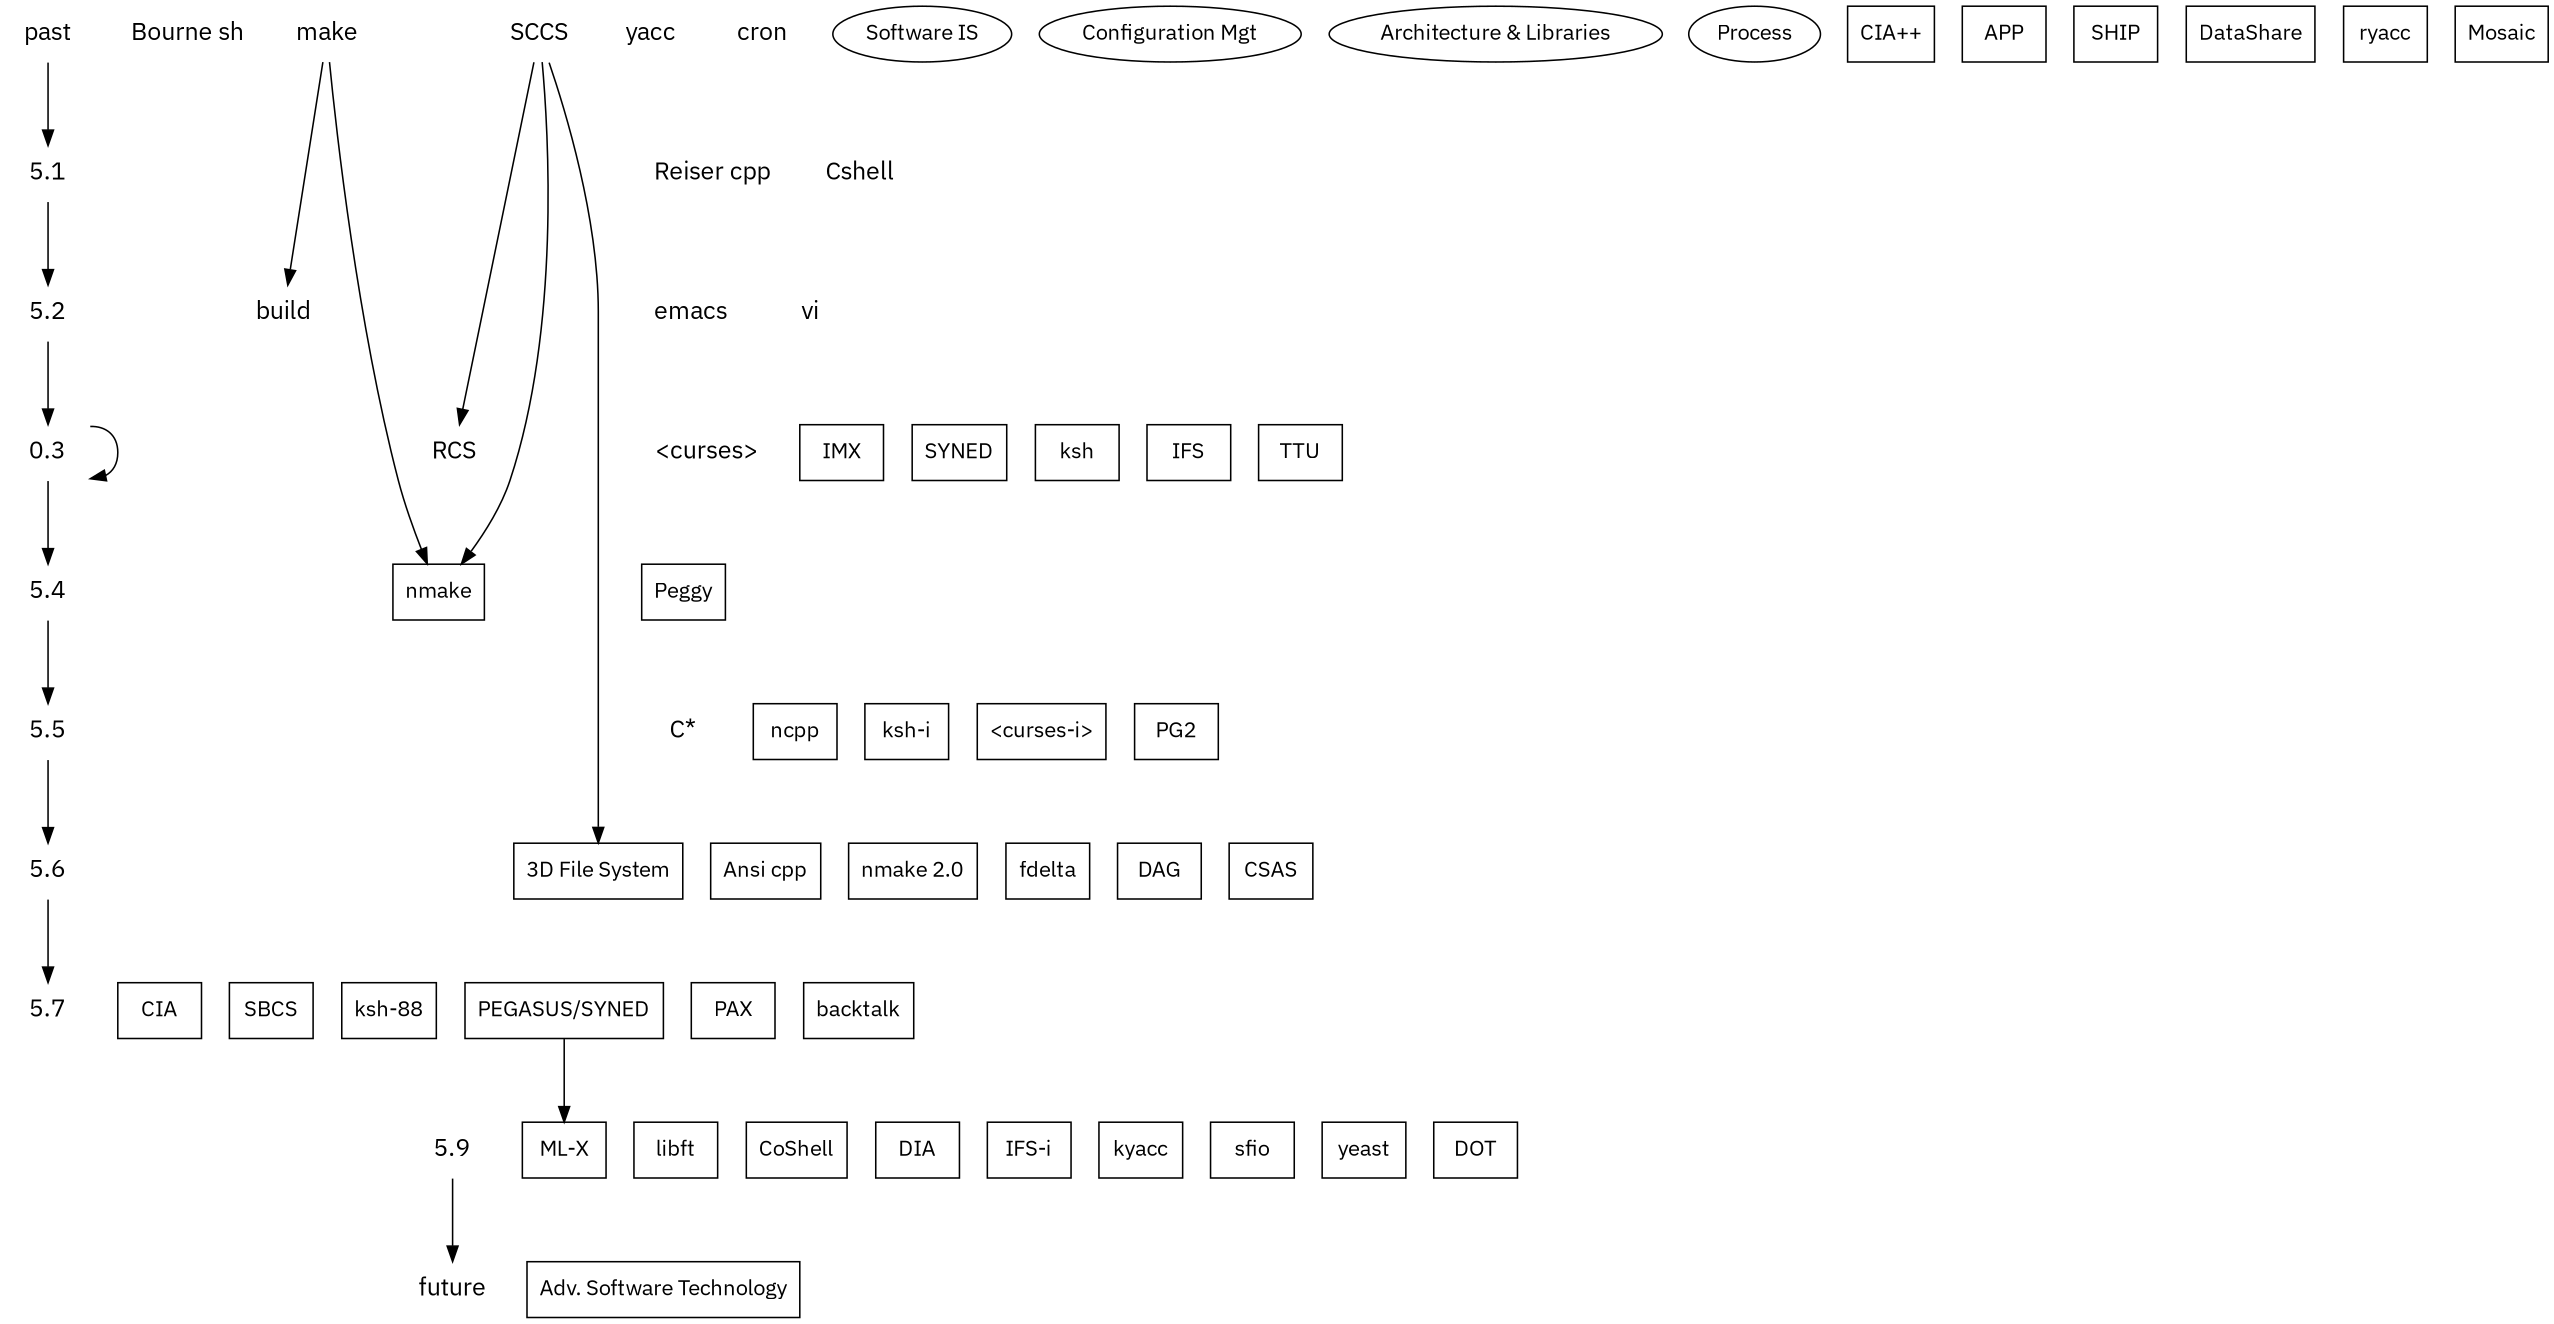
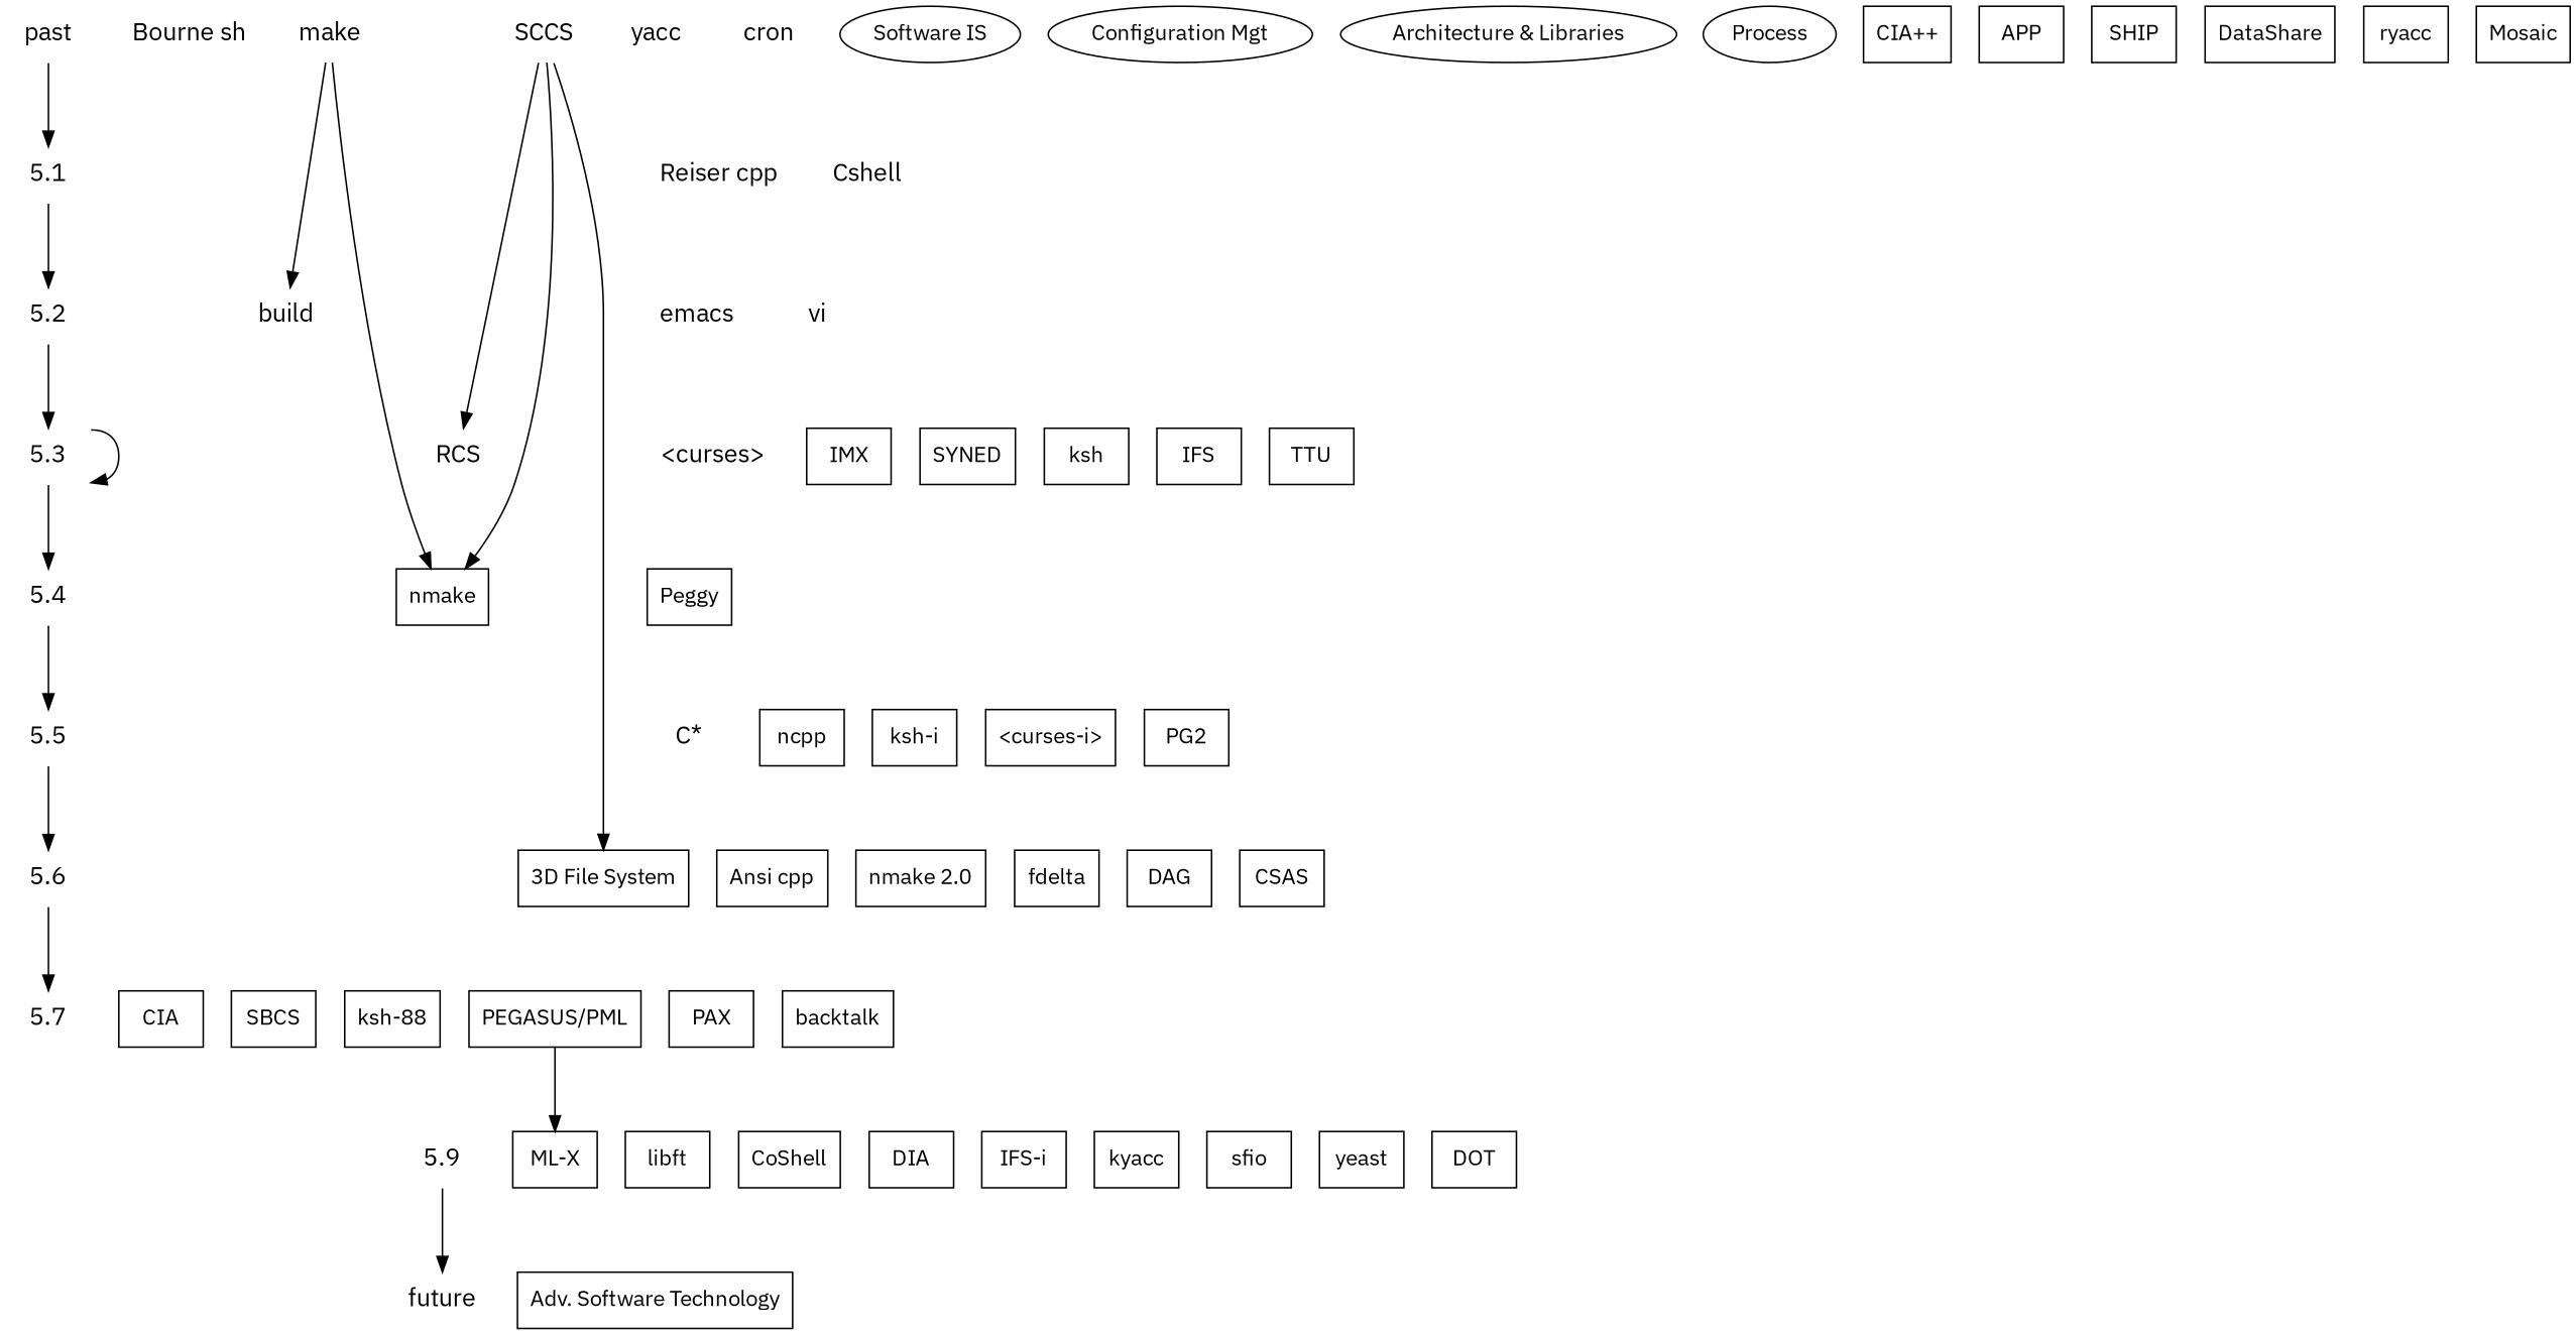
  digraph {
    fontname="IBM Plex Sans"
    ranksep=.75
    node [fontname="IBM Plex Sans" shape=box]
    edge [fontname="IBM Plex Sans"]
    past [fontsize=16 shape=plaintext]
    5.1 [fontsize=16 shape=plaintext]
    5.2 [fontsize=16 shape=plaintext]
-   5.3 [fontsize=16 shape=plaintext label=0.3]
+   5.3 [fontsize=16 shape=plaintext]
    5.4 [fontsize=16 shape=plaintext]
    5.5 [fontsize=16 shape=plaintext]
    5.6 [fontsize=16 shape=plaintext]
    5.7 [fontsize=16 shape=plaintext]
    5.9 [fontsize=16 shape=plaintext]
    future [fontsize=16 shape=plaintext]
    "Bourne sh" [fontsize=16 shape=plaintext]
    make [fontsize=16 shape=plaintext]
    SCCS [fontsize=16 shape=plaintext]
    yacc [fontsize=16 shape=plaintext]
    cron [fontsize=16 shape=plaintext]
    "Reiser cpp" [fontsize=16 shape=plaintext]
    Cshell [fontsize=16 shape=plaintext]
    emacs [fontsize=16 shape=plaintext]
    build [fontsize=16 shape=plaintext]
    vi [fontsize=16 shape=plaintext]
    "<curses>" [fontsize=16 shape=plaintext]
    RCS [fontsize=16 shape=plaintext]
    "C*" [fontsize=16 shape=plaintext]
    "Software IS" [shape=""]
    "Configuration Mgt" [shape=""]
    "Architecture & Libraries" [shape=""]
    Process [shape=""]
    IMX
    SYNED
    ksh
    IFS
    TTU
    nmake
    Peggy
    ncpp
    "ksh-i"
    "<curses-i>"
    PG2
    "Ansi cpp"
    "nmake 2.0"
    "3D File System"
    fdelta
    DAG
    CSAS
    CIA
    SBCS
    "ksh-88"
-   "PEGASUS/PML" [label="PEGASUS/SYNED"]
+   "PEGASUS/PML"
    PAX
    backtalk
    "CIA++"
    APP
    SHIP
    DataShare
    ryacc
    Mosaic
    libft
    CoShell
    DIA
    "IFS-i"
    kyacc
    sfio
    yeast
    "ML-X"
    DOT
    "Adv. Software Technology"
    subgraph sub_1 {
      past
      5.1
      5.2
      5.3
      5.4
      5.5
      5.6
      5.7
      5.9
      future
      "Bourne sh"
      make
      SCCS
      yacc
      cron
      "Reiser cpp"
      Cshell
      emacs
      build
      vi
      "<curses>"
      RCS
      "C*"
    }
    subgraph sub_2 {
      rank=same
      "Software IS"
      "Configuration Mgt"
      "Architecture & Libraries"
      Process
    }
    subgraph sub_3 {
      rank=same
      past
      "Bourne sh"
      make
      SCCS
      yacc
      cron
    }
    subgraph sub_4 {
      rank=same
      5.1
      "Reiser cpp"
      Cshell
    }
    subgraph sub_5 {
      rank=same
      5.2
      emacs
      build
      vi
    }
    subgraph sub_6 {
      rank=same
      5.3
      "<curses>"
      RCS
      IMX
      SYNED
    }
    subgraph sub_7 {
      rank=same
      5.3
      ksh
      IFS
      TTU
    }
    subgraph sub_8 {
      rank=same
      5.4
      nmake
      Peggy
    }
    subgraph sub_9 {
      rank=same
      5.5
      "C*"
      ncpp
      "ksh-i"
      "<curses-i>"
      PG2
    }
    subgraph sub_10 {
      rank=same
      5.6
      "Ansi cpp"
      "nmake 2.0"
      "3D File System"
      fdelta
      DAG
      CSAS
    }
    subgraph sub_11 {
      rank=same
      5.7
      CIA
      SBCS
      "ksh-88"
      "PEGASUS/PML"
      PAX
      backtalk
    }
    subgraph sub_12 {
      rank=same
      "CIA++"
      APP
      SHIP
      DataShare
      ryacc
      Mosaic
    }
    subgraph sub_13 {
      rank=same
      5.9
      libft
      CoShell
      DIA
      "IFS-i"
      kyacc
      sfio
      yeast
      "ML-X"
      DOT
    }
    subgraph sub_14 {
      rank=same
      future
      "Adv. Software Technology"
    }
    past -> 5.1
    5.1 -> 5.2
    5.2 -> 5.3
    5.3 -> 5.3
    5.3 -> 5.4
    5.4 -> 5.5
    5.5 -> 5.6
    5.6 -> 5.7
    5.9 -> future
    make -> build
    make -> nmake
    SCCS -> RCS
    SCCS -> nmake
    SCCS -> "3D File System"
    "PEGASUS/PML" -> "ML-X"
  }
